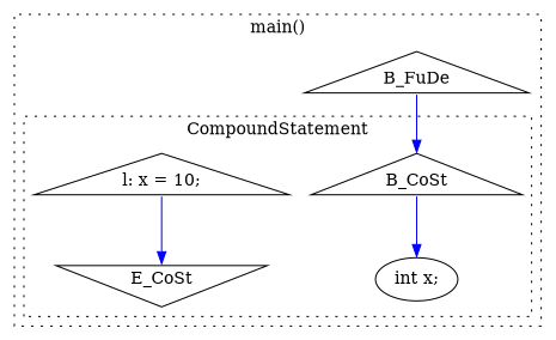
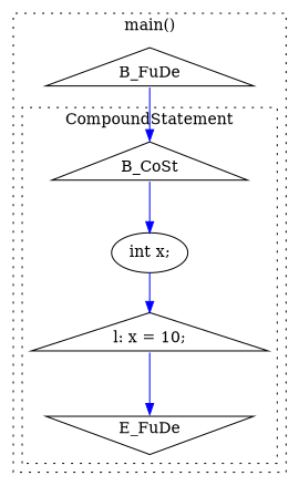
  digraph {
    compound=true
    node [shape=triangle]
    edge [color=blue headport=n tailport=s weight=8]
    n1 [label=B_CoSt]
-   n2 [label=E_CoSt shape=invtriangle]
+   n2 [label=E_FuDe shape=invtriangle]
    n3 [label="int x;" shape=""]
    n4 [label="l: x = 10;"]
    n5 [label=B_FuDe]
    subgraph cluster_1 {
      label="main()"
      style=dotted
      n5
      subgraph cluster_2 {
        label=CompoundStatement
        style=dotted
        n1
        n2
        n3
        n4
      }
    }
    n1 -> n3
+   n3 -> n4
    n4 -> n2
    n5 -> n1
  }
